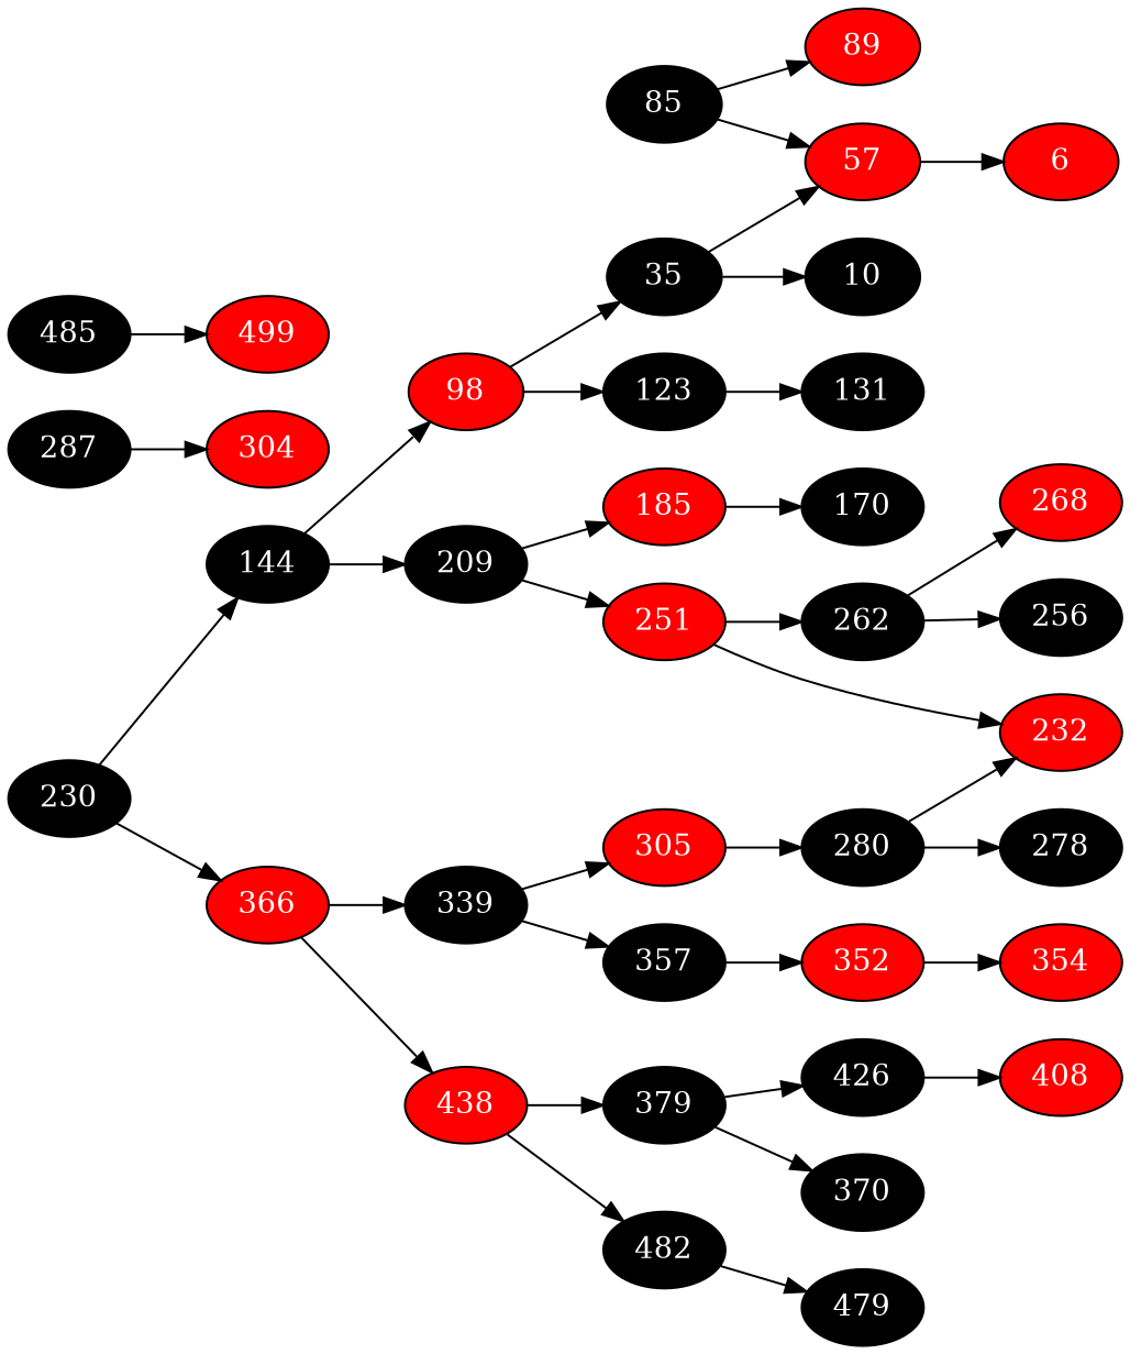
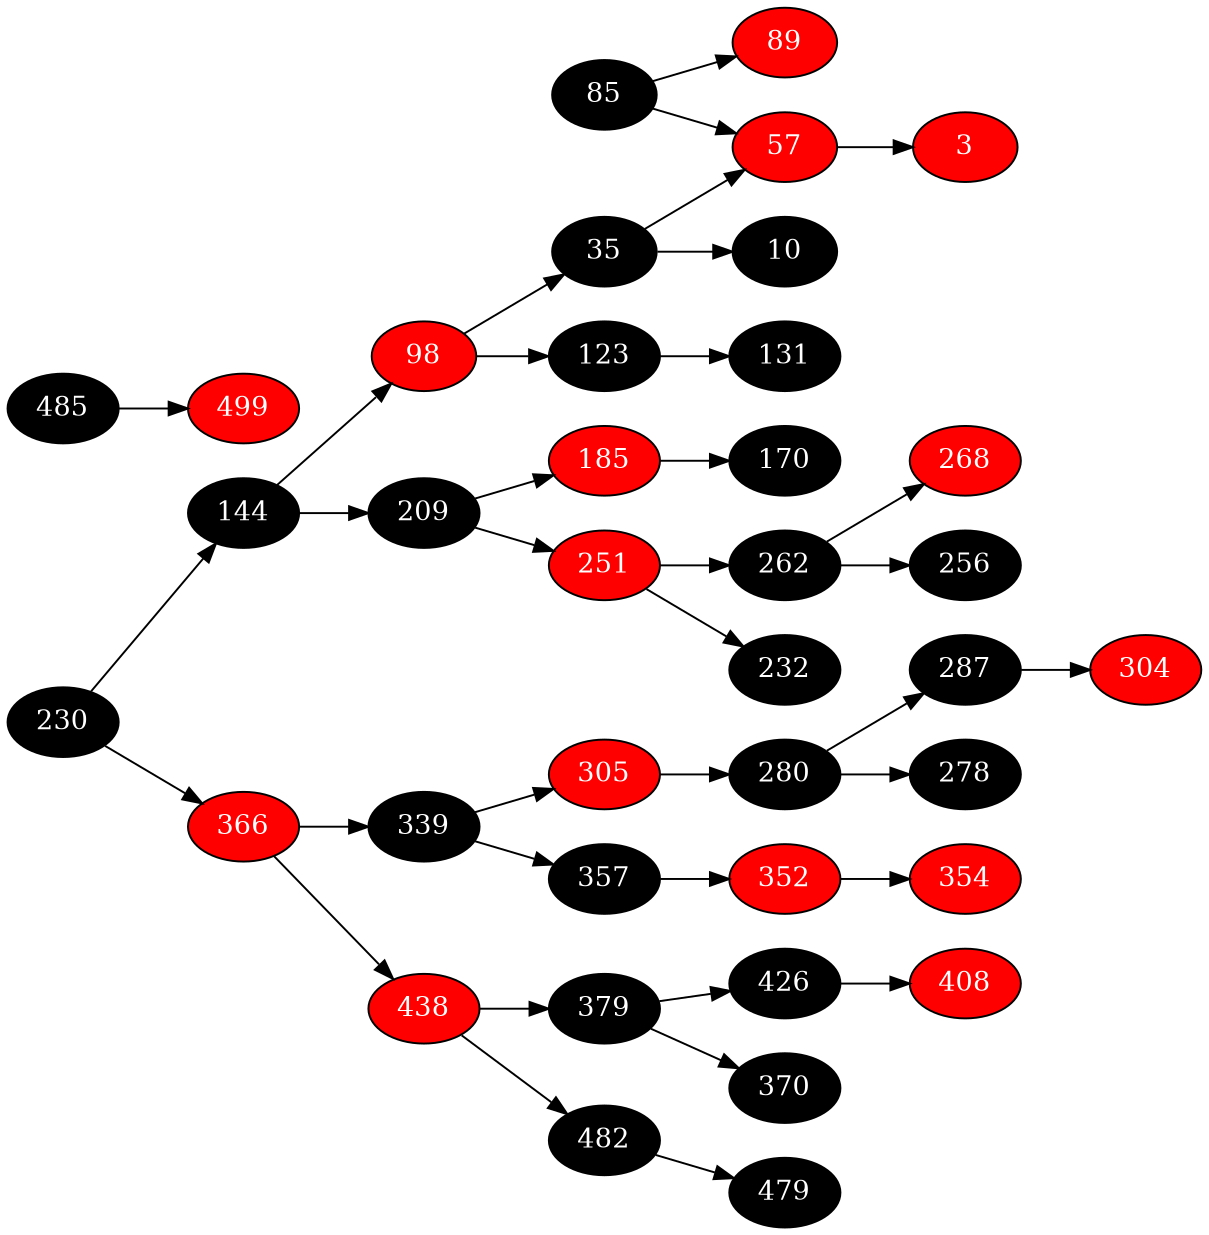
  digraph {
    rankdir=LR
    node [fillcolor=black fontcolor=white style=filled]
-   3 [fillcolor=red label=6]
+   3 [fillcolor=red]
    57 [fillcolor=red]
    89 [fillcolor=red]
    85
    35
    10
    123
    131
    98 [fillcolor=red]
    185 [fillcolor=red]
    170
    268 [fillcolor=red]
    262
    256
    251 [fillcolor=red]
-   232 [fillcolor=red]
+   232
    209
    144
    304 [fillcolor=red]
    287
    280
    278
    305 [fillcolor=red]
    354 [fillcolor=red]
    352 [fillcolor=red]
    357
    339
    408 [fillcolor=red]
    426
    379
    370
    499 [fillcolor=red]
    485
    482
    479
    438 [fillcolor=red]
    366 [fillcolor=red]
    n38 [label=230]
    57 -> 3
    85 -> 57
    85 -> 89
    35 -> 57
    35 -> 10
    123 -> 131
    98 -> 35
    98 -> 123
    185 -> 170
    262 -> 268
    262 -> 256
    251 -> 262
    251 -> 232
    209 -> 185
    209 -> 251
    144 -> 98
    144 -> 209
    287 -> 304
-   280 -> 232
+   280 -> 287
    280 -> 278
    305 -> 280
    352 -> 354
    357 -> 352
    339 -> 305
    339 -> 357
    426 -> 408
    379 -> 426
    379 -> 370
    485 -> 499
    482 -> 479
    438 -> 379
    438 -> 482
    366 -> 339
    366 -> 438
    n38 -> 144
    n38 -> 366
  }
